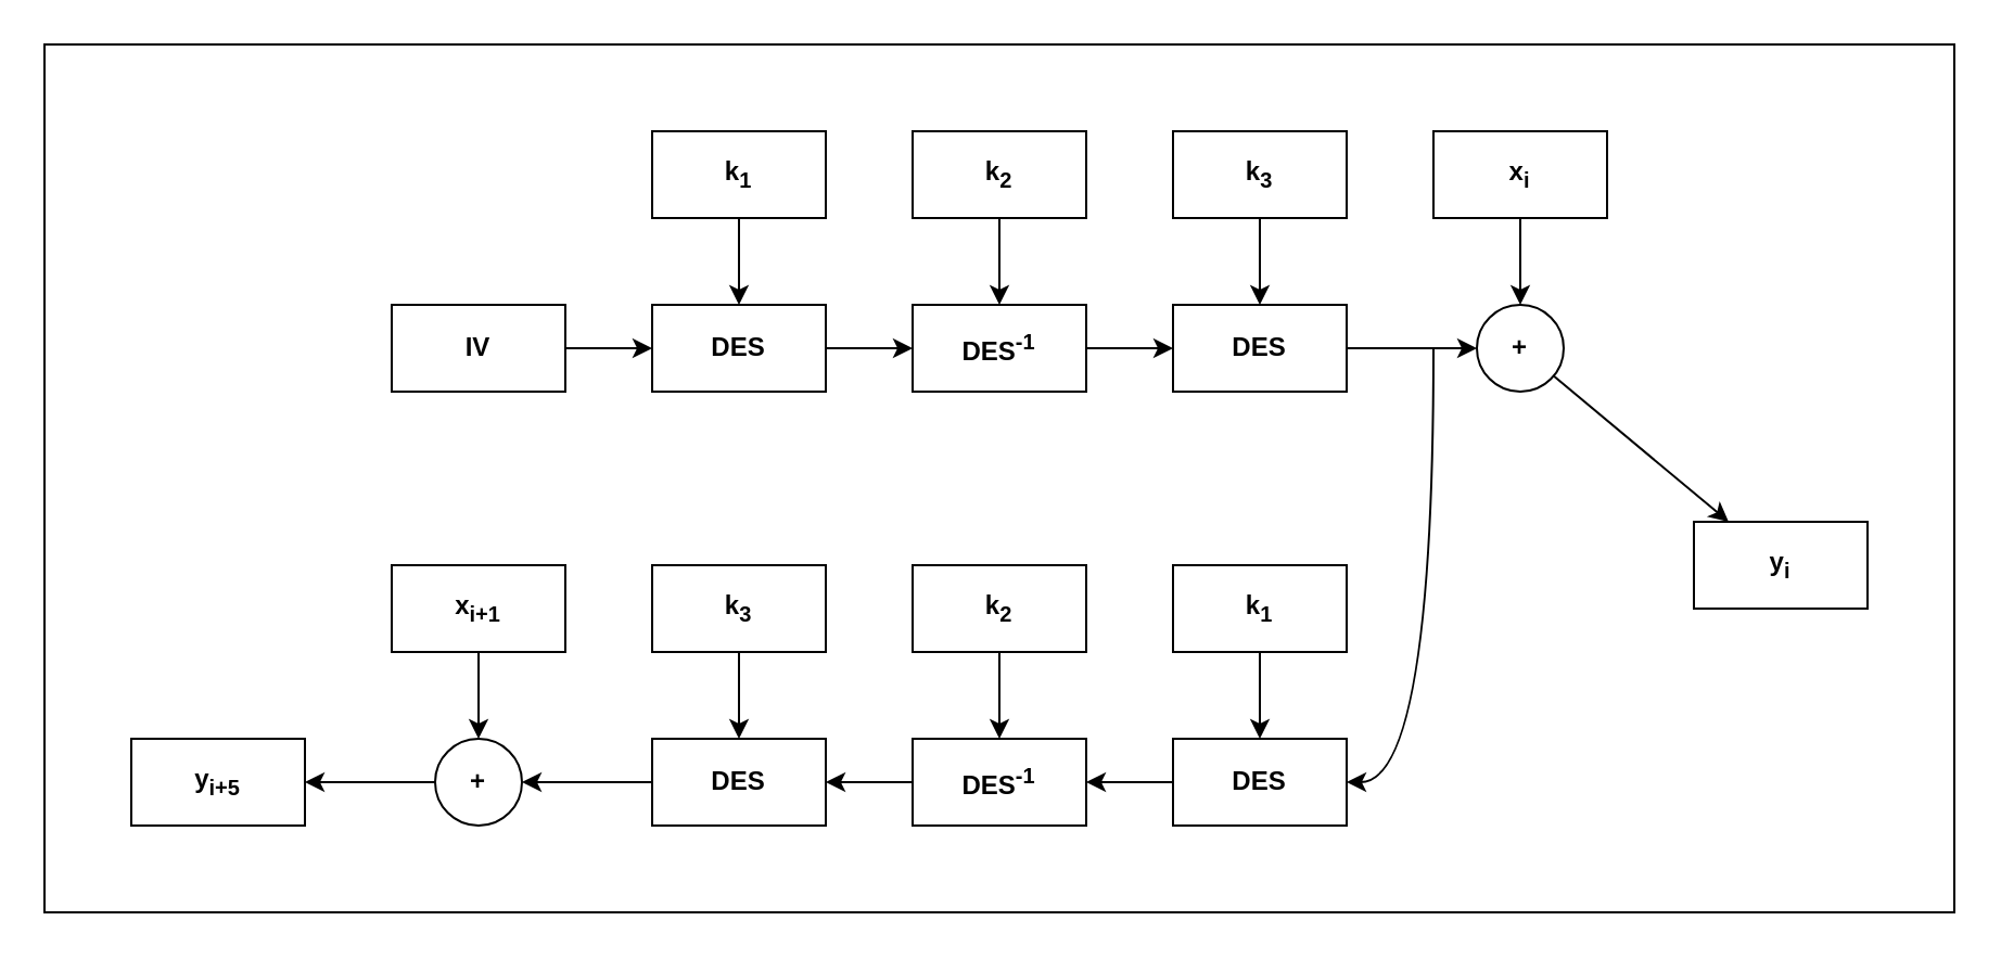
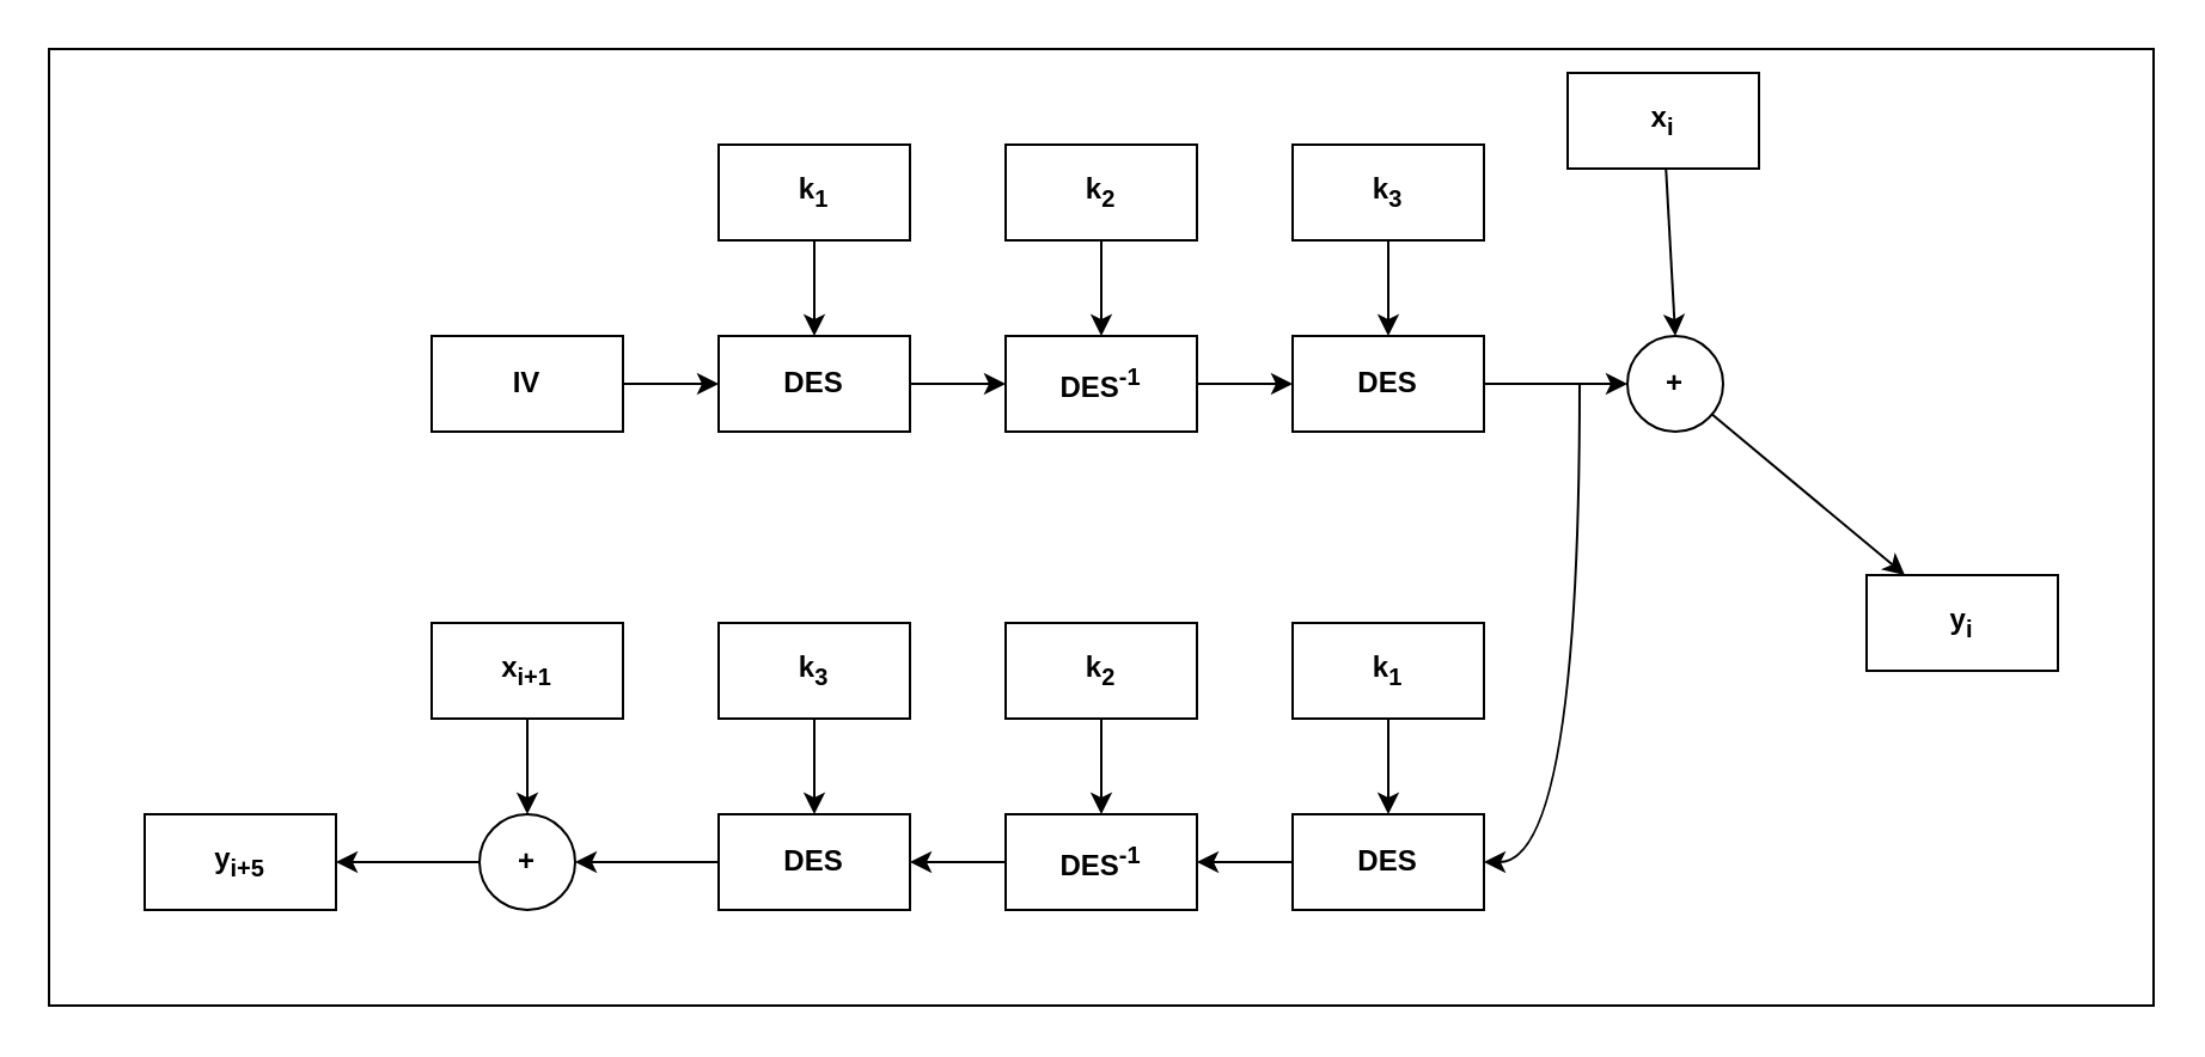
  <mxCell id="0" />
  <mxCell id="1" parent="0" />
  <mxCell id="2" value="" style="rounded=0;whiteSpace=wrap;html=1;" parent="1" vertex="1"><mxGeometry x="20" y="20" width="880" height="400" as="geometry" /></mxCell>
  <mxCell id="3" style="edgeStyle=none;rounded=0;orthogonalLoop=1;jettySize=auto;html=1;entryX=0;entryY=0.5;entryDx=0;entryDy=0;fontStyle=1" parent="1" source="4" target="6" edge="1"><mxGeometry relative="1" as="geometry" /></mxCell>
  <mxCell id="4" value="IV" style="rounded=0;whiteSpace=wrap;html=1;fontStyle=1" parent="1" vertex="1"><mxGeometry x="180" y="140" width="80" height="40" as="geometry" /></mxCell>
  <mxCell id="5" style="edgeStyle=none;rounded=0;orthogonalLoop=1;jettySize=auto;html=1;entryX=0;entryY=0.5;entryDx=0;entryDy=0;fontStyle=1" parent="1" source="6" target="10" edge="1"><mxGeometry relative="1" as="geometry" /></mxCell>
  <mxCell id="6" value="DES" style="rounded=0;whiteSpace=wrap;html=1;fontStyle=1" parent="1" vertex="1"><mxGeometry x="300" y="140" width="80" height="40" as="geometry" /></mxCell>
  <mxCell id="7" style="edgeStyle=none;rounded=0;orthogonalLoop=1;jettySize=auto;html=1;entryX=0.5;entryY=0;entryDx=0;entryDy=0;fontStyle=1" parent="1" source="8" target="6" edge="1"><mxGeometry relative="1" as="geometry" /></mxCell>
  <mxCell id="8" value="k&lt;sub&gt;1&lt;/sub&gt;" style="rounded=0;whiteSpace=wrap;html=1;fontStyle=1" parent="1" vertex="1"><mxGeometry x="300" width="80" height="40" as="geometry" y="60" /></mxCell>
  <mxCell id="9" style="edgeStyle=none;rounded=0;orthogonalLoop=1;jettySize=auto;html=1;fontStyle=1" parent="1" source="10" target="14" edge="1"><mxGeometry relative="1" as="geometry" /></mxCell>
  <mxCell id="10" value="DES&lt;sup&gt;-1&lt;/sup&gt;" style="rounded=0;whiteSpace=wrap;html=1;fontStyle=1" parent="1" vertex="1"><mxGeometry x="420" y="140" width="80" height="40" as="geometry" /></mxCell>
  <mxCell id="11" style="edgeStyle=none;rounded=0;orthogonalLoop=1;jettySize=auto;html=1;entryX=0.5;entryY=0;entryDx=0;entryDy=0;fontStyle=1" parent="1" source="12" target="10" edge="1"><mxGeometry relative="1" as="geometry" /></mxCell>
  <mxCell id="12" value="k&lt;sub&gt;2&lt;/sub&gt;" style="rounded=0;whiteSpace=wrap;html=1;fontStyle=1" parent="1" vertex="1"><mxGeometry x="420" width="80" height="40" as="geometry" y="60" /></mxCell>
  <mxCell id="13" style="edgeStyle=none;rounded=0;orthogonalLoop=1;jettySize=auto;html=1;entryX=0;entryY=0.5;entryDx=0;entryDy=0;fontStyle=1" parent="1" source="14" target="22" edge="1"><mxGeometry relative="1" as="geometry" /></mxCell>
  <mxCell id="14" value="DES" style="rounded=0;whiteSpace=wrap;html=1;fontStyle=1" parent="1" vertex="1"><mxGeometry x="540" y="140" width="80" height="40" as="geometry" /></mxCell>
  <mxCell id="15" style="edgeStyle=none;rounded=0;orthogonalLoop=1;jettySize=auto;html=1;entryX=0.5;entryY=0;entryDx=0;entryDy=0;fontStyle=1" parent="1" source="16" target="14" edge="1"><mxGeometry relative="1" as="geometry" /></mxCell>
  <mxCell id="16" value="k&lt;sub&gt;3&lt;/sub&gt;" style="rounded=0;whiteSpace=wrap;html=1;fontStyle=1" parent="1" vertex="1"><mxGeometry x="540" width="80" height="40" as="geometry" y="60" /></mxCell>
  <mxCell id="17" value="y&lt;sub&gt;i&lt;/sub&gt;" style="rounded=0;whiteSpace=wrap;html=1;fontStyle=1" parent="1" vertex="1"><mxGeometry x="780" y="240" width="80" height="40" as="geometry" /></mxCell>
  <mxCell id="18" style="edgeStyle=none;rounded=0;orthogonalLoop=1;jettySize=auto;html=1;entryX=0.5;entryY=0;entryDx=0;entryDy=0;fontStyle=1" parent="1" source="19" target="22" edge="1"><mxGeometry relative="1" as="geometry" /></mxCell>
- <mxCell id="19" value="x&lt;sub&gt;i&lt;/sub&gt;" style="rounded=0;whiteSpace=wrap;html=1;fontStyle=1" parent="1" vertex="1"><mxGeometry x="660" width="80" height="40" as="geometry" y="60" /></mxCell>
+ <mxCell id="19" value="x&lt;sub&gt;i&lt;/sub&gt;" style="rounded=0;whiteSpace=wrap;html=1;fontStyle=1" parent="1" vertex="1"><mxGeometry x="655" y="30" width="80" height="40" as="geometry" /></mxCell>
  <mxCell id="20" style="edgeStyle=none;rounded=0;orthogonalLoop=1;jettySize=auto;html=1;fontStyle=1" parent="1" source="22" target="17" edge="1"><mxGeometry relative="1" as="geometry" /></mxCell>
  <mxCell id="21" style="edgeStyle=orthogonalEdgeStyle;rounded=0;orthogonalLoop=1;jettySize=auto;html=1;entryX=1;entryY=0.5;entryDx=0;entryDy=0;curved=1;fontStyle=1" parent="1" target="24" edge="1"><mxGeometry relative="1" as="geometry"><mxPoint x="660" y="160" as="sourcePoint" /><Array as="points"><mxPoint x="660" y="360" /></Array></mxGeometry></mxCell>
  <mxCell id="22" value="+" style="ellipse;whiteSpace=wrap;html=1;aspect=fixed;fontStyle=1" parent="1" vertex="1"><mxGeometry x="680" y="140" width="40" height="40" as="geometry" /></mxCell>
  <mxCell id="23" style="edgeStyle=orthogonalEdgeStyle;curved=1;rounded=0;orthogonalLoop=1;jettySize=auto;html=1;entryX=1;entryY=0.5;entryDx=0;entryDy=0;fontStyle=1" parent="1" source="24" target="28" edge="1"><mxGeometry relative="1" as="geometry" /></mxCell>
  <mxCell id="24" value="DES" style="rounded=0;whiteSpace=wrap;html=1;fontStyle=1" parent="1" vertex="1"><mxGeometry x="540" y="340" width="80" height="40" as="geometry" /></mxCell>
  <mxCell id="25" style="edgeStyle=orthogonalEdgeStyle;curved=1;rounded=0;orthogonalLoop=1;jettySize=auto;html=1;entryX=0.5;entryY=0;entryDx=0;entryDy=0;fontStyle=1" parent="1" source="26" target="24" edge="1"><mxGeometry relative="1" as="geometry" /></mxCell>
  <mxCell id="26" value="k&lt;sub&gt;1&lt;/sub&gt;" style="rounded=0;whiteSpace=wrap;html=1;fontStyle=1" parent="1" vertex="1"><mxGeometry x="540" y="260" width="80" height="40" as="geometry" /></mxCell>
  <mxCell id="27" style="edgeStyle=orthogonalEdgeStyle;curved=1;rounded=0;orthogonalLoop=1;jettySize=auto;html=1;entryX=1;entryY=0.5;entryDx=0;entryDy=0;fontStyle=1" parent="1" source="28" target="32" edge="1"><mxGeometry relative="1" as="geometry" /></mxCell>
  <mxCell id="28" value="DES&lt;sup&gt;-1&lt;/sup&gt;" style="rounded=0;whiteSpace=wrap;html=1;fontStyle=1" parent="1" vertex="1"><mxGeometry x="420" y="340" width="80" height="40" as="geometry" /></mxCell>
  <mxCell id="29" style="edgeStyle=orthogonalEdgeStyle;curved=1;rounded=0;orthogonalLoop=1;jettySize=auto;html=1;entryX=0.5;entryY=0;entryDx=0;entryDy=0;fontStyle=1" parent="1" source="30" target="28" edge="1"><mxGeometry relative="1" as="geometry" /></mxCell>
  <mxCell id="30" value="k&lt;sub&gt;2&lt;/sub&gt;" style="rounded=0;whiteSpace=wrap;html=1;fontStyle=1" parent="1" vertex="1"><mxGeometry x="420" y="260" width="80" height="40" as="geometry" /></mxCell>
  <mxCell id="31" style="edgeStyle=orthogonalEdgeStyle;curved=1;rounded=0;orthogonalLoop=1;jettySize=auto;html=1;entryX=1;entryY=0.5;entryDx=0;entryDy=0;fontStyle=1" parent="1" source="32" target="39" edge="1"><mxGeometry relative="1" as="geometry" /></mxCell>
  <mxCell id="32" value="DES" style="rounded=0;whiteSpace=wrap;html=1;fontStyle=1" parent="1" vertex="1"><mxGeometry x="300" y="340" width="80" height="40" as="geometry" /></mxCell>
  <mxCell id="33" style="edgeStyle=orthogonalEdgeStyle;curved=1;rounded=0;orthogonalLoop=1;jettySize=auto;html=1;entryX=0.5;entryY=0;entryDx=0;entryDy=0;fontStyle=1" parent="1" source="34" target="32" edge="1"><mxGeometry relative="1" as="geometry" /></mxCell>
  <mxCell id="34" value="k&lt;sub&gt;3&lt;/sub&gt;" style="rounded=0;whiteSpace=wrap;html=1;fontStyle=1" parent="1" vertex="1"><mxGeometry x="300" y="260" width="80" height="40" as="geometry" /></mxCell>
  <mxCell id="35" value="y&lt;sub&gt;i+5&lt;/sub&gt;" style="rounded=0;whiteSpace=wrap;html=1;fontStyle=1" parent="1" vertex="1"><mxGeometry x="60" y="340" width="80" height="40" as="geometry" /></mxCell>
  <mxCell id="36" style="edgeStyle=orthogonalEdgeStyle;curved=1;rounded=0;orthogonalLoop=1;jettySize=auto;html=1;entryX=0.5;entryY=0;entryDx=0;entryDy=0;fontStyle=1" parent="1" source="37" target="39" edge="1"><mxGeometry relative="1" as="geometry" /></mxCell>
  <mxCell id="37" value="x&lt;sub&gt;i+1&lt;/sub&gt;" style="rounded=0;whiteSpace=wrap;html=1;fontStyle=1" parent="1" vertex="1"><mxGeometry x="180" y="260" width="80" height="40" as="geometry" /></mxCell>
  <mxCell id="38" style="edgeStyle=orthogonalEdgeStyle;curved=1;rounded=0;orthogonalLoop=1;jettySize=auto;html=1;entryX=1;entryY=0.5;entryDx=0;entryDy=0;fontStyle=1" parent="1" source="39" target="35" edge="1"><mxGeometry relative="1" as="geometry" /></mxCell>
  <mxCell id="39" value="+" style="ellipse;whiteSpace=wrap;html=1;aspect=fixed;fontStyle=1" parent="1" vertex="1"><mxGeometry x="200" y="340" width="40" height="40" as="geometry" /></mxCell>
